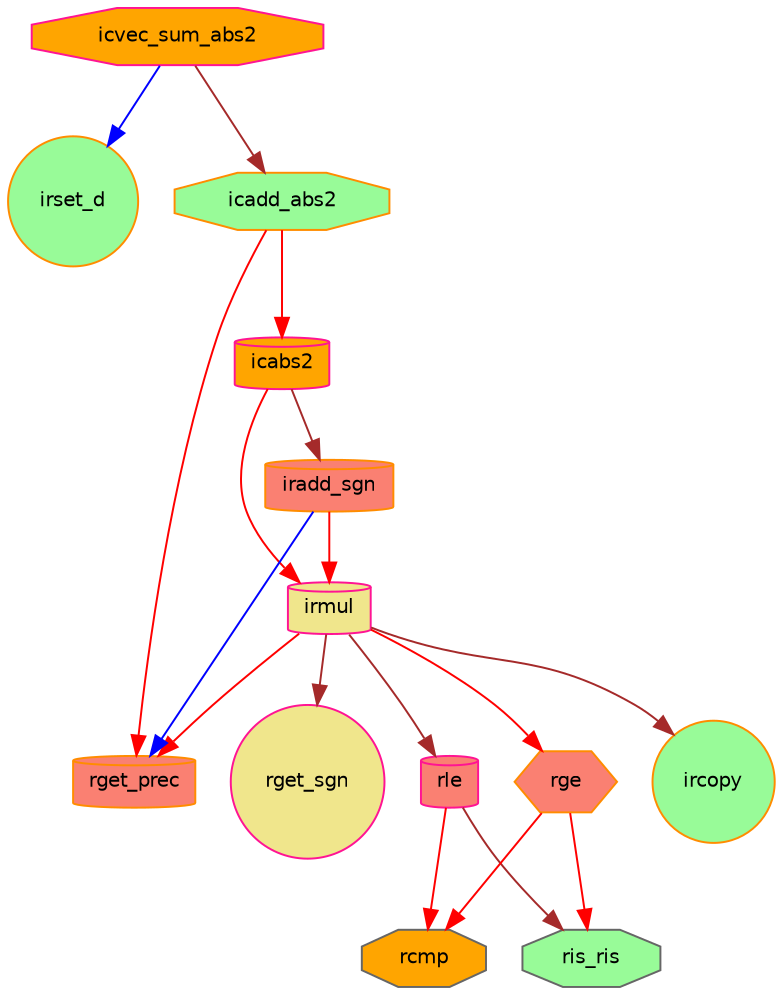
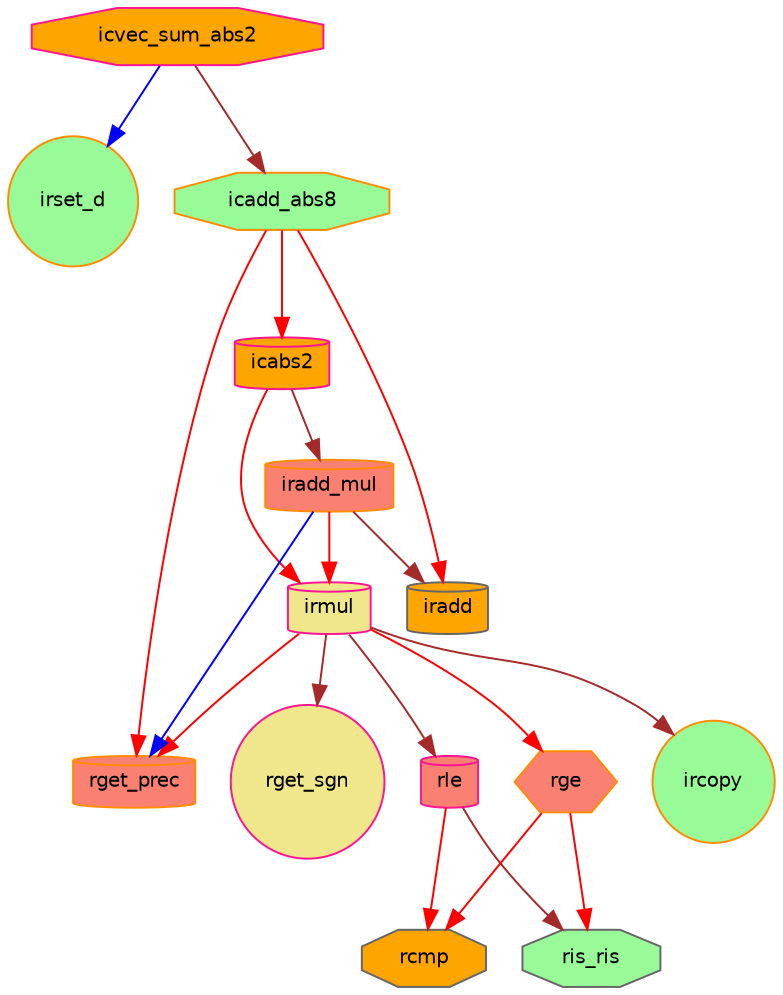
  digraph {
    rankdir=TB
    node [color=darkorange fillcolor=orange fontname=Helvetica fontsize=10 shape=cylinder style=filled]
    edge [color=red fontname=Helvetica fontsize=10 labelfontname=Helvetica labelfontsize=10 style=solid]
    n1 [color=deeppink fontcolor=black height=0.2 label=icvec_sum_abs2 shape=octagon width=0.4]
    n2 [fillcolor=palegreen height=0.2 label=irset_d shape=circle width=0.4]
-   n3 [fillcolor=palegreen height=0.2 label=icadd_abs2 shape=octagon width=0.4]
+   n3 [fillcolor=palegreen height=0.2 label=icadd_abs8 shape=octagon width=0.4]
    n4 [fillcolor=salmon height=0.2 label=rget_prec width=0.4]
    n5 [color=deeppink height=0.2 label=icabs2 width=0.4]
+   n6 [color=gray40 height=0.2 label=iradd width=0.4]
    n7 [color=deeppink fillcolor=khaki height=0.2 label=irmul width=0.4]
-   n8 [fillcolor=salmon height=0.2 label=iradd_sgn width=0.4]
+   n8 [fillcolor=salmon height=0.2 label=iradd_mul width=0.4]
    n9 [color=deeppink fillcolor=khaki height=0.2 label=rget_sgn shape=circle width=0.4]
    n10 [color=deeppink fillcolor=salmon height=0.2 label=rle width=0.4]
    n11 [fillcolor=salmon height=0.2 label=rge shape=hexagon width=0.4]
    n12 [fillcolor=palegreen height=0.2 label=ircopy shape=circle width=0.4]
    n13 [color=gray40 fillcolor=palegreen height=0.2 label=ris_ris shape=octagon width=0.4]
    n14 [color=gray40 height=0.2 label=rcmp shape=octagon width=0.4]
    n1 -> n2 [color=blue]
    n1 -> n3 [color=brown]
    n3 -> n4
    n3 -> n5
+   n3 -> n6
    n5 -> n7
    n5 -> n8 [color=brown]
    n7 -> n4
    n7 -> n9 [color=brown]
    n7 -> n10 [color=brown]
    n7 -> n11
    n7 -> n12 [color=brown]
    n8 -> n4 [color=blue]
+   n8 -> n6 [color=brown]
    n8 -> n7
    n10 -> n13 [color=brown]
    n10 -> n14
    n11 -> n13
    n11 -> n14
  }
